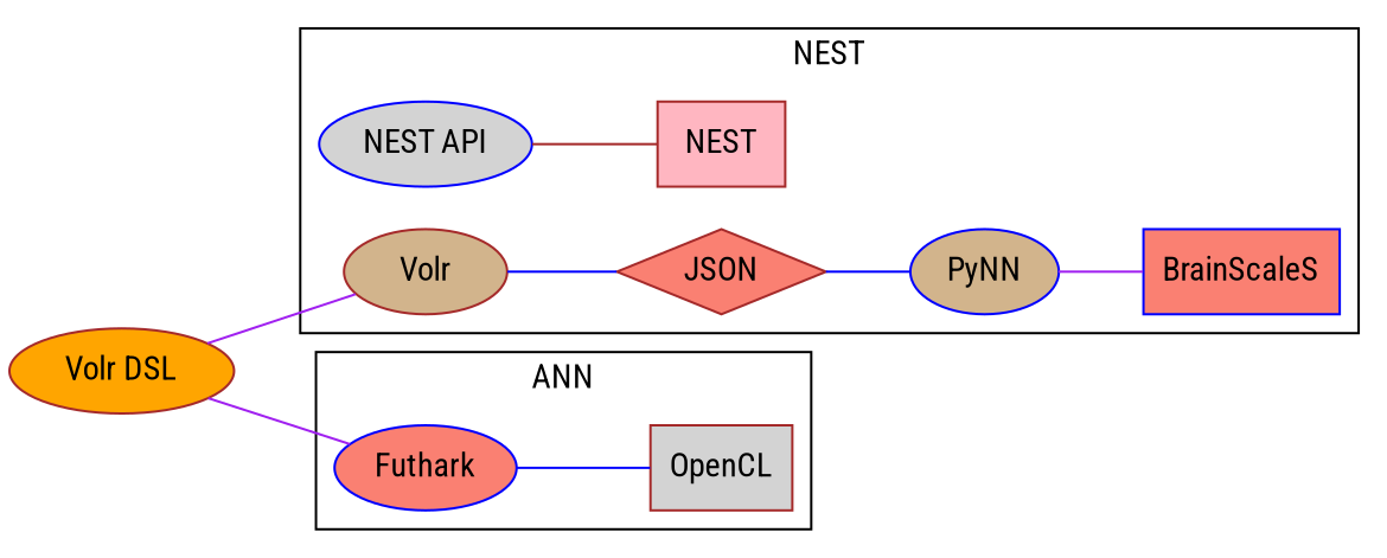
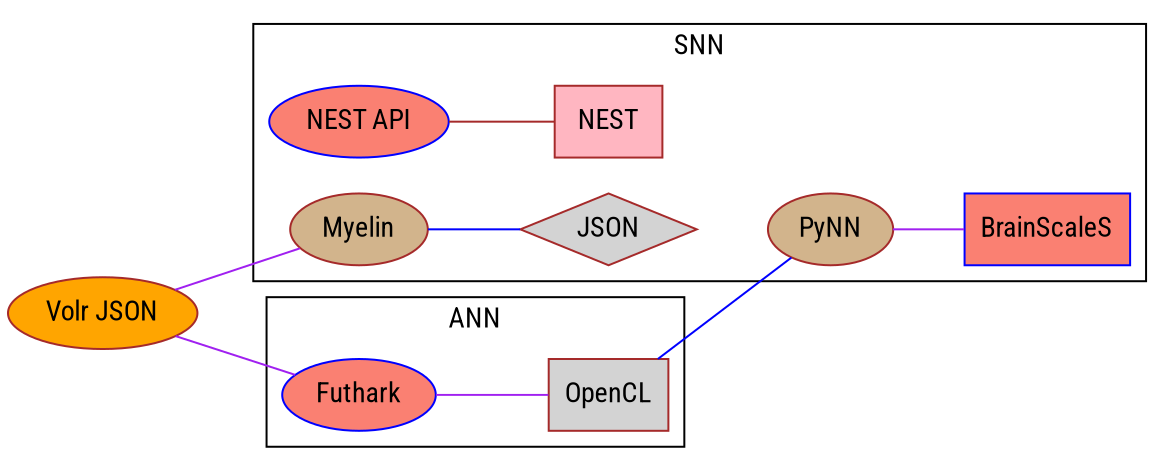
  graph {
    fontname="Roboto Condensed"
    rankdir=LR
    node [color=brown fillcolor=salmon fontname="Roboto Condensed" style=filled]
    edge [color=purple fontname="Roboto Condensed"]
-   JSON [shape=diamond]
-   "NEST API" [color=blue fillcolor=lightgrey]
-   PyNN [color=blue fillcolor=tan]
+   JSON [fillcolor=lightgrey shape=diamond]
+   "NEST API" [color=blue]
+   PyNN [fillcolor=tan]
    BrainScaleS [color=blue shape=box]
    NEST [fillcolor=lightpink shape=box]
-   Myelin [fillcolor=tan label=Volr]
+   Myelin [fillcolor=tan]
    OpenCL [fillcolor=lightgrey shape=box]
    Futhark [color=blue]
-   "Volr DSL" [fillcolor=orange]
+   "Volr DSL" [fillcolor=orange label="Volr JSON"]
    subgraph cluster_1 {
-     label=NEST
+     label=SNN
      JSON
      "NEST API"
      PyNN
      BrainScaleS
      NEST
      Myelin
    }
    subgraph cluster_2 {
      label=ANN
      OpenCL
      Futhark
    }
-   JSON -- PyNN [color=blue]
+   OpenCL -- PyNN [color=blue]
    "NEST API" -- NEST [color=brown]
    PyNN -- BrainScaleS
    Myelin -- JSON [color=blue]
-   Futhark -- OpenCL [color=blue]
+   Futhark -- OpenCL
    "Volr DSL" -- Myelin
    "Volr DSL" -- Futhark
  }
